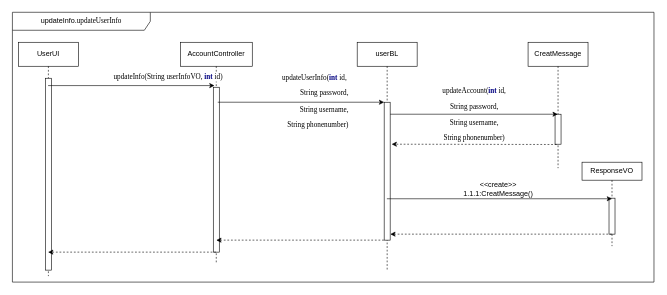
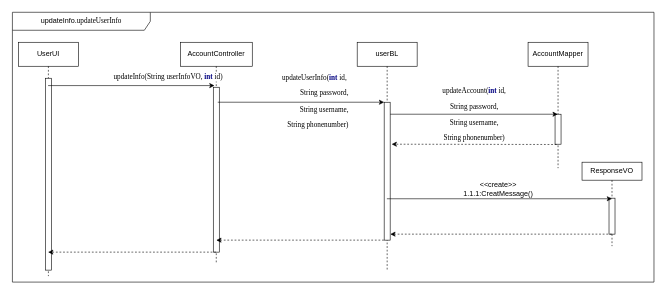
  <mxCell id="0" />
  <mxCell id="1" parent="0" />
  <mxCell id="2" value="updateInfo.&lt;font face=&quot;menlo&quot;&gt;updateUserInfo&lt;/font&gt;" style="shape=umlFrame;whiteSpace=wrap;html=1;labelBackgroundColor=none;width=230;height=30;" parent="1" vertex="1"><mxGeometry x="20" y="20" width="1070" height="450" as="geometry" /></mxCell>
  <mxCell id="3" value="UserUI" style="shape=umlLifeline;perimeter=lifelinePerimeter;whiteSpace=wrap;html=1;container=1;collapsible=0;recursiveResize=0;outlineConnect=0;" parent="1" vertex="1"><mxGeometry x="30" y="70" width="100" height="390" as="geometry" /></mxCell>
  <mxCell id="4" value="" style="html=1;points=[];perimeter=orthogonalPerimeter;" parent="3" vertex="1"><mxGeometry x="45" y="60" width="10" height="320" as="geometry" /></mxCell>
  <mxCell id="5" value="AccountController" style="shape=umlLifeline;perimeter=lifelinePerimeter;whiteSpace=wrap;html=1;container=1;collapsible=0;recursiveResize=0;outlineConnect=0;" parent="1" vertex="1"><mxGeometry x="300" y="70" width="120" height="370" as="geometry" /></mxCell>
  <mxCell id="6" value="" style="html=1;points=[];perimeter=orthogonalPerimeter;" parent="5" vertex="1"><mxGeometry x="55" y="75" width="10" height="275" as="geometry" /></mxCell>
  <mxCell id="7" value="userBL" style="shape=umlLifeline;perimeter=lifelinePerimeter;whiteSpace=wrap;html=1;container=1;collapsible=0;recursiveResize=0;outlineConnect=0;" parent="1" vertex="1"><mxGeometry x="595" y="70" width="100" height="380" as="geometry" /></mxCell>
  <mxCell id="8" value="" style="html=1;points=[];perimeter=orthogonalPerimeter;" parent="7" vertex="1"><mxGeometry x="45" y="100" width="10" height="230" as="geometry" /></mxCell>
- <mxCell id="9" value="CreatMessage" style="shape=umlLifeline;perimeter=lifelinePerimeter;whiteSpace=wrap;html=1;container=1;collapsible=0;recursiveResize=0;outlineConnect=0;" parent="1" vertex="1"><mxGeometry x="880" y="70" width="100" height="210" as="geometry" /></mxCell>
+ <mxCell id="9" value="AccountMapper" style="shape=umlLifeline;perimeter=lifelinePerimeter;whiteSpace=wrap;html=1;container=1;collapsible=0;recursiveResize=0;outlineConnect=0;" parent="1" vertex="1"><mxGeometry x="880" y="70" width="100" height="210" as="geometry" /></mxCell>
  <mxCell id="10" value="" style="html=1;points=[];perimeter=orthogonalPerimeter;" parent="9" vertex="1"><mxGeometry x="45" y="120" width="10" height="50" as="geometry" /></mxCell>
  <mxCell id="11" value="" style="endArrow=classic;html=1;dashed=1;" parent="1" source="5" target="3" edge="1"><mxGeometry width="50" height="50" relative="1" as="geometry"><mxPoint x="170" y="345" as="sourcePoint" /><mxPoint x="80" y="345" as="targetPoint" /><Array as="points"><mxPoint x="210" y="420" /></Array></mxGeometry></mxCell>
  <mxCell id="12" value="" style="endArrow=classic;html=1;entryX=0.2;entryY=-0.01;entryDx=0;entryDy=0;entryPerimeter=0;" parent="1" source="3" target="6" edge="1"><mxGeometry width="50" height="50" relative="1" as="geometry"><mxPoint x="235" y="145" as="sourcePoint" /><mxPoint x="350" y="145" as="targetPoint" /></mxGeometry></mxCell>
  <mxCell id="13" value="" style="endArrow=classic;html=1;entryX=0.2;entryY=-0.01;entryDx=0;entryDy=0;entryPerimeter=0;" parent="1" edge="1"><mxGeometry width="50" height="50" relative="1" as="geometry"><mxPoint x="362.5" y="170" as="sourcePoint" /><mxPoint x="640" y="170" as="targetPoint" /></mxGeometry></mxCell>
  <mxCell id="14" value="" style="endArrow=classic;html=1;dashed=1;" parent="1" edge="1"><mxGeometry width="50" height="50" relative="1" as="geometry"><mxPoint x="639.5" y="400" as="sourcePoint" /><mxPoint x="360" y="400" as="targetPoint" /></mxGeometry></mxCell>
  <mxCell id="15" value="" style="endArrow=classic;html=1;" parent="1" target="9" edge="1"><mxGeometry width="50" height="50" relative="1" as="geometry"><mxPoint x="650" y="190" as="sourcePoint" /><mxPoint x="880" y="190" as="targetPoint" /></mxGeometry></mxCell>
  <mxCell id="16" value="" style="endArrow=classic;html=1;dashed=1;" parent="1" edge="1"><mxGeometry width="50" height="50" relative="1" as="geometry"><mxPoint x="927.5" y="240.5" as="sourcePoint" /><mxPoint x="652.5" y="240" as="targetPoint" /></mxGeometry></mxCell>
  <mxCell id="17" value="ResponseVO" style="shape=umlLifeline;perimeter=lifelinePerimeter;whiteSpace=wrap;html=1;container=1;collapsible=0;recursiveResize=0;outlineConnect=0;size=30;" parent="1" vertex="1"><mxGeometry x="970" y="270" width="100" height="140" as="geometry" /></mxCell>
  <mxCell id="18" value="" style="html=1;points=[];perimeter=orthogonalPerimeter;" parent="17" vertex="1"><mxGeometry x="45" y="60" width="10" height="60" as="geometry" /></mxCell>
  <mxCell id="19" value="" style="endArrow=classic;html=1;" parent="1" edge="1"><mxGeometry width="50" height="50" relative="1" as="geometry"><mxPoint x="644.5" y="331" as="sourcePoint" /><mxPoint x="1020" y="331" as="targetPoint" /></mxGeometry></mxCell>
  <mxCell id="20" value="&lt;span style=&quot;color: rgba(0 , 0 , 0 , 0) ; font-family: monospace ; font-size: 0px ; background-color: rgb(248 , 249 , 250)&quot;&gt;%3CmxGraphModel%3E%3Croot%3E%3CmxCell%20id%3D%220%22%2F%3E%3CmxCell%20id%3D%221%22%20parent%3D%220%22%2F%3E%3CmxCell%20id%3D%222%22%20value%3D%22%22%20style%3D%22endArrow%3Dclassic%3Bhtml%3D1%3Bdashed%3D1%3B%22%20edge%3D%221%22%20parent%3D%221%22%3E%3CmxGeometry%20width%3D%2250%22%20height%3D%2250%22%20relative%3D%221%22%20as%3D%22geometry%22%3E%3CmxPoint%20x%3D%22919.75%22%20y%3D%22380%22%20as%3D%22sourcePoint%22%2F%3E%3CmxPoint%20x%3D%22640.25%22%20y%3D%22380%22%20as%3D%22targetPoint%22%2F%3E%3C%2FmxGeometry%3E%3C%2FmxCell%3E%3C%2Froot%3E%3C%2FmxGraphModel%3E&lt;/span&gt;" style="endArrow=classic;html=1;dashed=1;" parent="1" source="17" edge="1"><mxGeometry width="50" height="50" relative="1" as="geometry"><mxPoint x="929.75" y="390" as="sourcePoint" /><mxPoint x="650.25" y="390" as="targetPoint" /></mxGeometry></mxCell>
  <mxCell id="21" value="&amp;lt;&amp;lt;create&amp;gt;&amp;gt;&lt;br&gt;1.1.1:CreatMessage()" style="text;html=1;align=center;verticalAlign=middle;resizable=0;points=[];autosize=1;" parent="1" vertex="1"><mxGeometry x="765" y="300" width="130" height="30" as="geometry" /></mxCell>
  <mxCell id="22" value="&lt;div style=&quot;text-align: justify ; font-size: 12px&quot;&gt;&lt;pre style=&quot;font-family: &amp;#34;menlo&amp;#34; ; font-size: 12px&quot;&gt;&lt;pre style=&quot;font-family: &amp;#34;menlo&amp;#34; ; font-size: 12px&quot;&gt;&lt;pre style=&quot;font-family: &amp;#34;menlo&amp;#34; ; font-size: 12px&quot;&gt;&lt;pre style=&quot;background-color: rgb(255 , 255 , 255) ; font-family: &amp;#34;menlo&amp;#34; ; font-size: 9pt&quot;&gt;updateInfo(String userInfoVO, &lt;span style=&quot;color: #000080 ; font-weight: bold&quot;&gt;int &lt;/span&gt;id)&lt;/pre&gt;&lt;/pre&gt;&lt;/pre&gt;&lt;/pre&gt;&lt;/div&gt;" style="text;html=1;align=right;verticalAlign=middle;resizable=0;points=[];labelBackgroundColor=none;fontSize=12;" vertex="1" connectable="0" parent="1"><mxGeometry x="210" y="110" as="geometry"><mxPoint x="160.5" y="17.75" as="offset" /></mxGeometry></mxCell>
  <mxCell id="23" value="&lt;div style=&quot;text-align: justify&quot;&gt;&lt;/div&gt;&lt;pre style=&quot;font-family: &amp;quot;menlo&amp;quot; ; font-size: 9pt&quot;&gt;&lt;pre style=&quot;font-family: &amp;quot;menlo&amp;quot; ; font-size: 9pt&quot;&gt;&lt;pre style=&quot;font-family: &amp;quot;menlo&amp;quot; ; font-size: 9pt&quot;&gt;&lt;pre style=&quot;font-family: menlo; font-size: 9pt;&quot;&gt;updateUserInfo(&lt;span style=&quot;color: #000080 ; font-weight: bold&quot;&gt;int &lt;/span&gt;id, &lt;/pre&gt;&lt;pre style=&quot;font-family: menlo; font-size: 9pt;&quot;&gt;String password,&lt;/pre&gt;&lt;pre style=&quot;font-family: menlo; font-size: 9pt;&quot;&gt;String username,&lt;/pre&gt;&lt;pre style=&quot;font-family: menlo; font-size: 9pt;&quot;&gt;String phonenumber)&lt;/pre&gt;&lt;/pre&gt;&lt;/pre&gt;&lt;/pre&gt;" style="text;html=1;align=right;verticalAlign=middle;resizable=0;points=[];labelBackgroundColor=none;" vertex="1" connectable="0" parent="1"><mxGeometry x="380" y="170" as="geometry"><mxPoint x="200.5" y="-2.25" as="offset" /></mxGeometry></mxCell>
  <mxCell id="24" value="&lt;pre style=&quot;font-family: menlo; font-size: 9pt;&quot;&gt;&lt;pre style=&quot;font-family: &amp;quot;menlo&amp;quot; ; font-size: 9pt&quot;&gt;&lt;pre style=&quot;font-family: &amp;quot;menlo&amp;quot; ; font-size: 9pt&quot;&gt;&lt;pre style=&quot;font-family: &amp;quot;menlo&amp;quot; ; font-size: 9pt&quot;&gt;updateAccount(&lt;span style=&quot;color: #000080 ; font-weight: bold&quot;&gt;int &lt;/span&gt;id,&lt;/pre&gt;&lt;pre style=&quot;font-family: &amp;quot;menlo&amp;quot; ; font-size: 9pt&quot;&gt;String password,&lt;/pre&gt;&lt;pre style=&quot;font-family: &amp;quot;menlo&amp;quot; ; font-size: 9pt&quot;&gt;String username,&lt;/pre&gt;&lt;pre style=&quot;font-family: &amp;quot;menlo&amp;quot; ; font-size: 9pt&quot;&gt;String phonenumber)&lt;/pre&gt;&lt;/pre&gt;&lt;/pre&gt;&lt;/pre&gt;" style="text;html=1;align=center;verticalAlign=middle;resizable=0;points=[];autosize=1;labelBackgroundColor=none;" vertex="1" parent="1"><mxGeometry x="705" y="130" width="170" height="120" as="geometry" /></mxCell>
